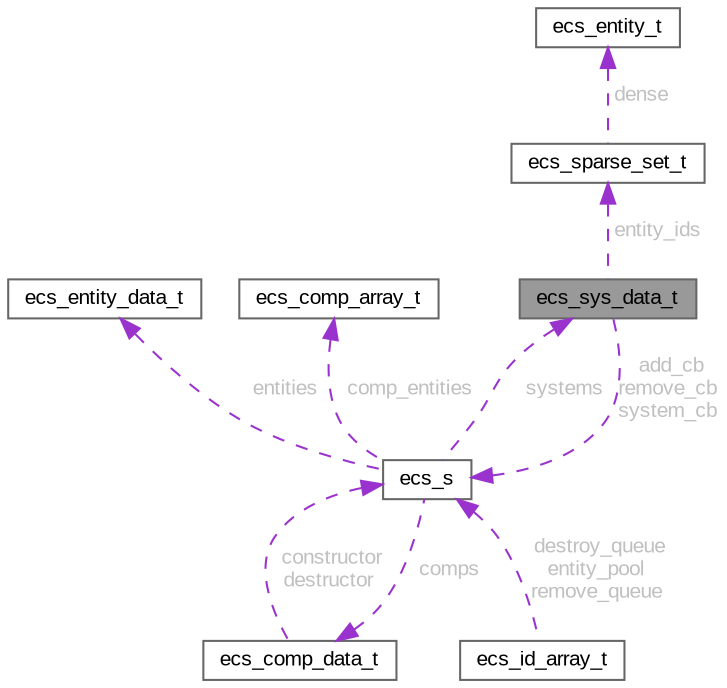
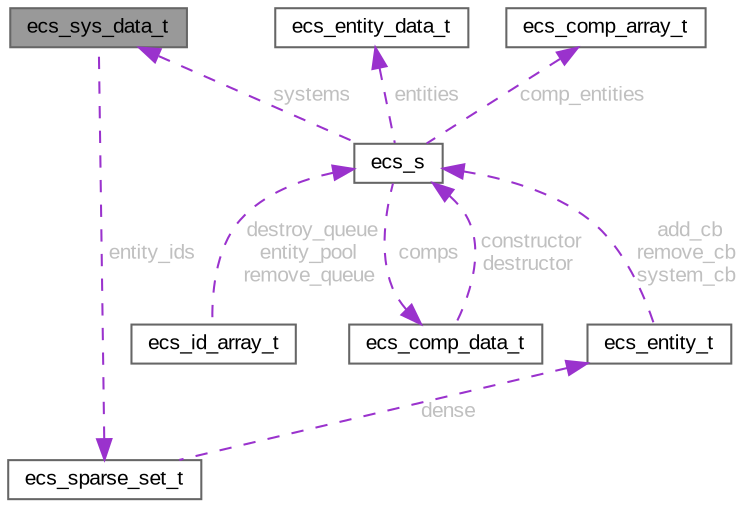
  digraph {
    fontname="Liberation Sans"
    node [color=gray40 fillcolor=white fontname="Liberation Sans" fontsize=10 shape=box style=filled]
    edge [color=darkorchid3 dir=back fontcolor=grey fontname="Liberation Sans" fontsize=10 labelfontname=Helvetica labelfontsize=10 style=dashed]
    n1 [fillcolor=grey60 fontcolor=black height=0.2 label=ecs_sys_data_t width=0.4]
    n2 [height=0.2 label=ecs_s width=0.4]
    n3 [height=0.2 label=ecs_comp_data_t width=0.4]
    n4 [height=0.2 label=ecs_id_array_t width=0.4]
    n5 [height=0.2 label=ecs_sparse_set_t width=0.4]
    n6 [height=0.2 label=ecs_entity_t width=0.4]
    n7 [height=0.2 label=ecs_entity_data_t width=0.4]
    n8 [height=0.2 label=ecs_comp_array_t width=0.4]
    n1 -> n2 [label=" systems"]
-   n2 -> n1 [label=" add_cb\nremove_cb\nsystem_cb"]
+   n2 -> n6 [label=" add_cb\nremove_cb\nsystem_cb"]
    n2 -> n3 [label=" constructor\ndestructor"]
    n2 -> n4 [label=" destroy_queue\nentity_pool\nremove_queue"]
    n3 -> n2 [label=" comps"]
    n5 -> n1 [label=" entity_ids"]
    n6 -> n5 [label=" dense"]
    n7 -> n2 [label=" entities"]
    n8 -> n2 [label=" comp_entities"]
  }
